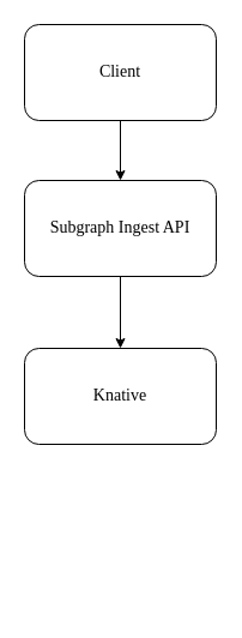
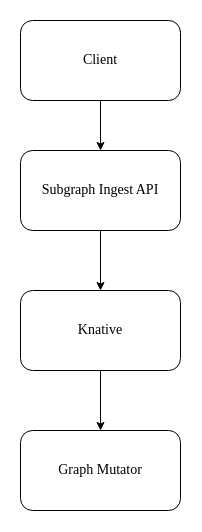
  <mxCell id="0" />
  <mxCell id="1" parent="0" />
  <mxCell id="2" style="edgeStyle=none;html=1;entryX=0.5;entryY=0;entryDx=0;entryDy=0;fontFamily=Comic Sans MS;fontSize=14;" edge="1" parent="1" source="3" target="5"><mxGeometry relative="1" as="geometry" /></mxCell>
  <mxCell id="3" value="&lt;font face=&quot;Comic Sans MS&quot; style=&quot;font-size: 14px&quot;&gt;Client&lt;/font&gt;" style="rounded=1;whiteSpace=wrap;html=1;" vertex="1" parent="1"><mxGeometry x="20" y="20" width="160" height="80" as="geometry" /></mxCell>
  <mxCell id="4" style="edgeStyle=none;html=1;entryX=0.5;entryY=0;entryDx=0;entryDy=0;fontFamily=Comic Sans MS;fontSize=14;" edge="1" parent="1" source="5" target="7"><mxGeometry relative="1" as="geometry" /></mxCell>
  <mxCell id="5" value="&lt;font face=&quot;Comic Sans MS&quot; style=&quot;font-size: 14px&quot;&gt;Subgraph Ingest API&lt;/font&gt;" style="rounded=1;whiteSpace=wrap;html=1;" vertex="1" parent="1"><mxGeometry x="20" y="150" width="160" height="80" as="geometry" /></mxCell>
+ <mxCell id="6" style="edgeStyle=none;html=1;entryX=0.5;entryY=0;entryDx=0;entryDy=0;fontFamily=Comic Sans MS;fontSize=14;" edge="1" parent="1" source="7" target="8"><mxGeometry relative="1" as="geometry" /></mxCell>
  <mxCell id="7" value="&lt;font face=&quot;Comic Sans MS&quot; style=&quot;font-size: 14px&quot;&gt;Knative&lt;/font&gt;" style="rounded=1;whiteSpace=wrap;html=1;" vertex="1" parent="1"><mxGeometry x="20" y="290" width="160" height="80" as="geometry" /></mxCell>
+ <mxCell id="8" value="&lt;font face=&quot;Comic Sans MS&quot; style=&quot;font-size: 14px&quot;&gt;Graph Mutator&lt;/font&gt;" style="rounded=1;whiteSpace=wrap;html=1;" vertex="1" parent="1"><mxGeometry x="20" y="430" width="160" height="80" as="geometry" /></mxCell>
